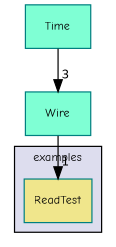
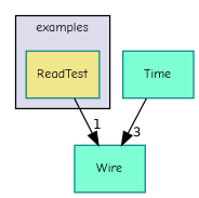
  digraph {
    compound=true
    fontname="Comic Neue"
    node [color=teal fillcolor=aquamarine fontname="Comic Neue" fontsize=10 shape=box style=filled]
    edge [fontname="Comic Neue" labeldistance=1.5 labelfontname=Helvetica labelfontsize=10 style=solid]
    n1 [fillcolor=khaki label=ReadTest pencolor=black]
    n2 [label=Wire]
    n3 [label=Time]
    subgraph cluster_1 {
      bgcolor="#ddddee"
      fontsize=10
      label=examples
      pencolor=black
      n1
    }
-   n2 -> n1 [headlabel=1]
+   n1 -> n2 [headlabel=1]
    n3 -> n2 [headlabel=3]
  }
